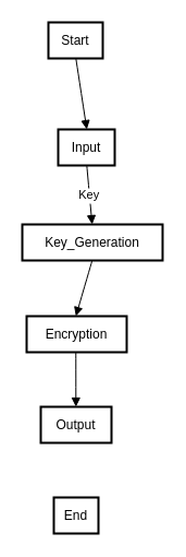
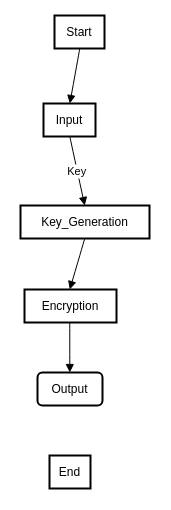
  <mxCell id="0" />
  <mxCell id="1" parent="0" />
- <mxCell id="2" value="Start" style="whiteSpace=wrap;strokeWidth=2;" parent="1" vertex="1"><mxGeometry x="44" width="50" height="33" as="geometry" y="20" /></mxCell>
- <mxCell id="3" value="Input" style="whiteSpace=wrap;strokeWidth=2;" parent="1" vertex="1"><mxGeometry x="53" y="118" width="52" height="33" as="geometry" /></mxCell>
+ <mxCell id="2" value="Start" style="whiteSpace=wrap;strokeWidth=2;" parent="1" vertex="1"><mxGeometry x="54" y="15" width="50" height="33" as="geometry" /></mxCell>
+ <mxCell id="3" value="Input" style="whiteSpace=wrap;strokeWidth=2;" parent="1" vertex="1"><mxGeometry x="43" y="103" width="52" height="33" as="geometry" /></mxCell>
  <mxCell id="4" value="Key_Generation" style="whiteSpace=wrap;strokeWidth=2;" parent="1" vertex="1"><mxGeometry x="20" y="205" width="129" height="33" as="geometry" /></mxCell>
  <mxCell id="5" value="Encryption" style="whiteSpace=wrap;strokeWidth=2;" parent="1" vertex="1"><mxGeometry x="24" y="289" width="92" height="33" as="geometry" /></mxCell>
- <mxCell id="6" value="Output" style="whiteSpace=wrap;strokeWidth=2;" parent="1" vertex="1"><mxGeometry x="37" y="372" width="65" height="33" as="geometry" /></mxCell>
+ <mxCell id="6" value="Output" style="whiteSpace=wrap;strokeWidth=2;rounded=1;" parent="1" vertex="1"><mxGeometry x="37" y="372" width="65" height="33" as="geometry" /></mxCell>
  <mxCell id="7" value="End" style="whiteSpace=wrap;strokeWidth=2;" parent="1" vertex="1"><mxGeometry x="49" y="455" width="41" height="33" as="geometry" /></mxCell>
  <mxCell id="8" value="" style="curved=1;startArrow=none;endArrow=block;exitX=0.506;exitY=1.012;entryX=0.506;entryY=0.012;" parent="1" source="2" target="3" edge="1"><mxGeometry relative="1" as="geometry"><Array as="points" /></mxGeometry></mxCell>
  <mxCell id="9" value="Key" style="curved=1;startArrow=none;endArrow=block;exitX=0.506;exitY=1.024;entryX=0.498;entryY=0.006;" parent="1" source="3" target="4" edge="1"><mxGeometry relative="1" as="geometry"><Array as="points" /></mxGeometry></mxCell>
  <mxCell id="10" value="" style="curved=1;startArrow=none;endArrow=block;exitX=0.498;exitY=1.018;entryX=0.492;entryY=-0.012;" parent="1" source="4" target="5" edge="1"><mxGeometry relative="1" as="geometry"><Array as="points" /></mxGeometry></mxCell>
  <mxCell id="11" value="" style="curved=1;startArrow=none;endArrow=block;exitX=0.492;exitY=1.0;entryX=0.497;entryY=1.734e-7;" parent="1" source="5" target="6" edge="1"><mxGeometry relative="1" as="geometry"><Array as="points" /></mxGeometry></mxCell>
